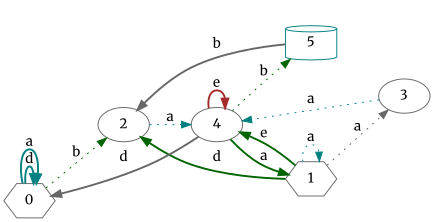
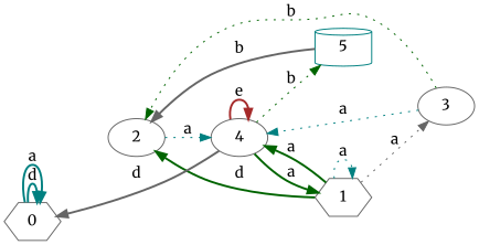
  digraph {
    fontname=Merriweather
    rankdir=LR
    node [color=gray40 fontname=Merriweather shape=ellipse]
    edge [color=teal fontname=Merriweather style=bold]
    0 [shape=hexagon]
    1 [shape=hexagon]
    4
    3
    2
    5 [color=teal shape=cylinder]
    0 -> 0 [label=d]
    0 -> 0 [label=a]
    1 -> 1 [label=a style=dotted]
-   1 -> 4 [color=darkgreen label=e]
+   1 -> 4 [color=darkgreen label=a]
    1 -> 3 [color=gray40 label=a style=dotted]
    1 -> 2 [color=darkgreen label=d]
    4 -> 0 [color=gray40 label=d]
    4 -> 1 [color=darkgreen label=a]
    4 -> 4 [color=brown label=e]
    4 -> 5 [color=darkgreen label=b style=dotted]
    3 -> 4 [label=a style=dotted]
-   0 -> 2 [color=darkgreen label=b style=dotted]
+   3 -> 2 [color=darkgreen label=b style=dotted]
    2 -> 4 [label=a style=dotted]
    5 -> 2 [color=gray40 label=b]
  }
